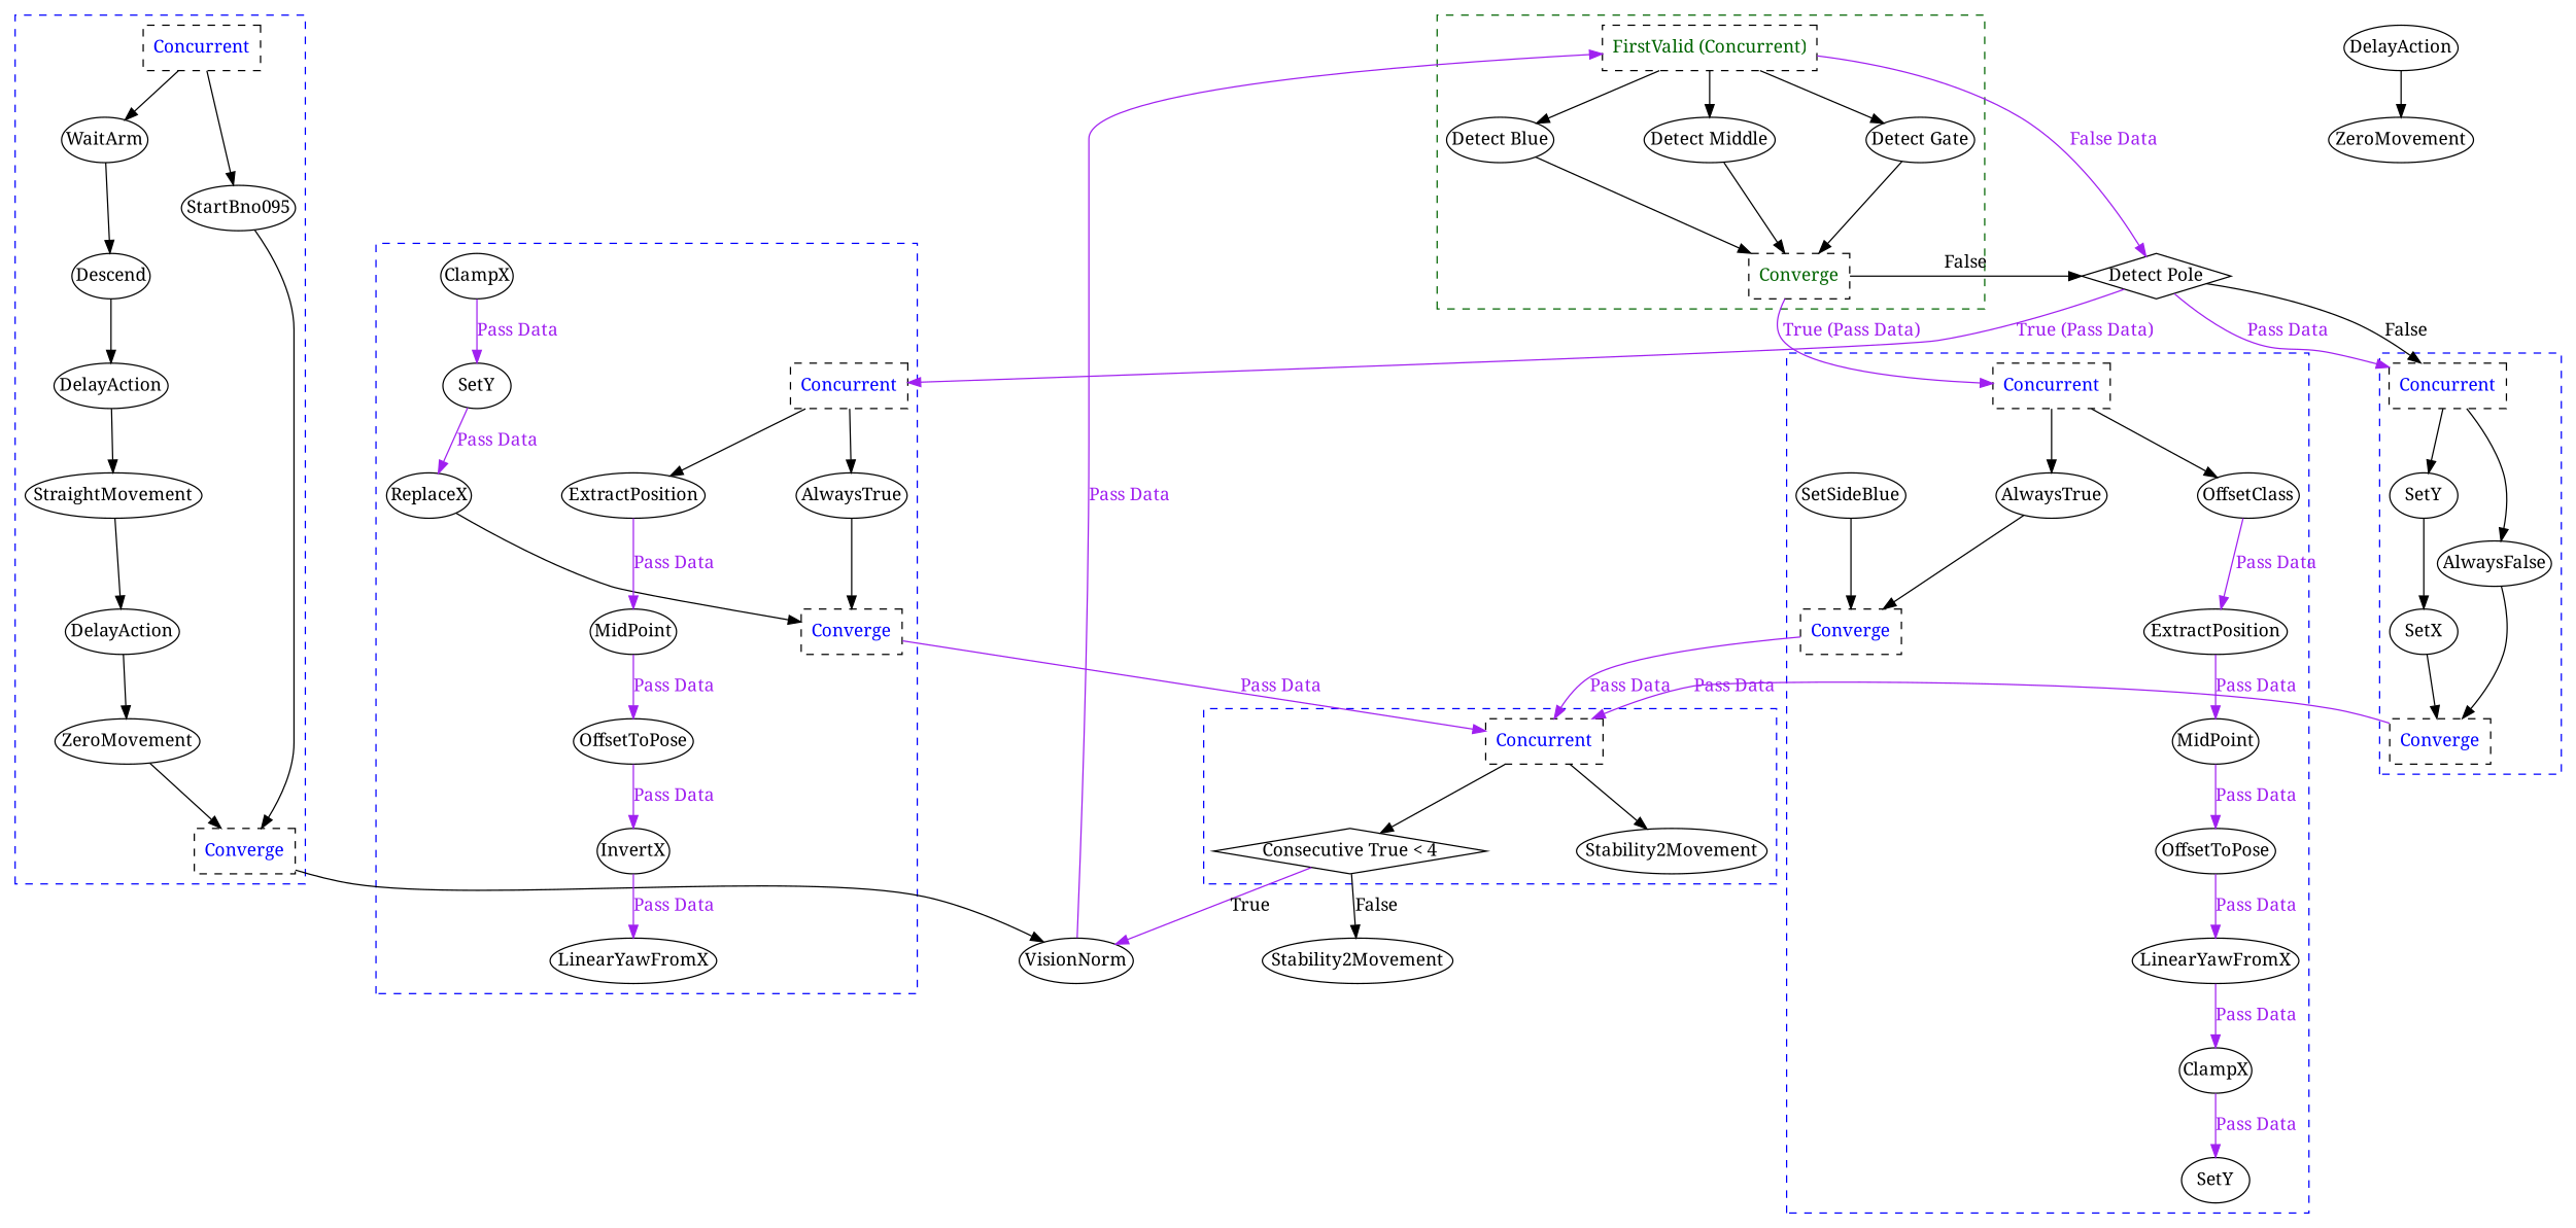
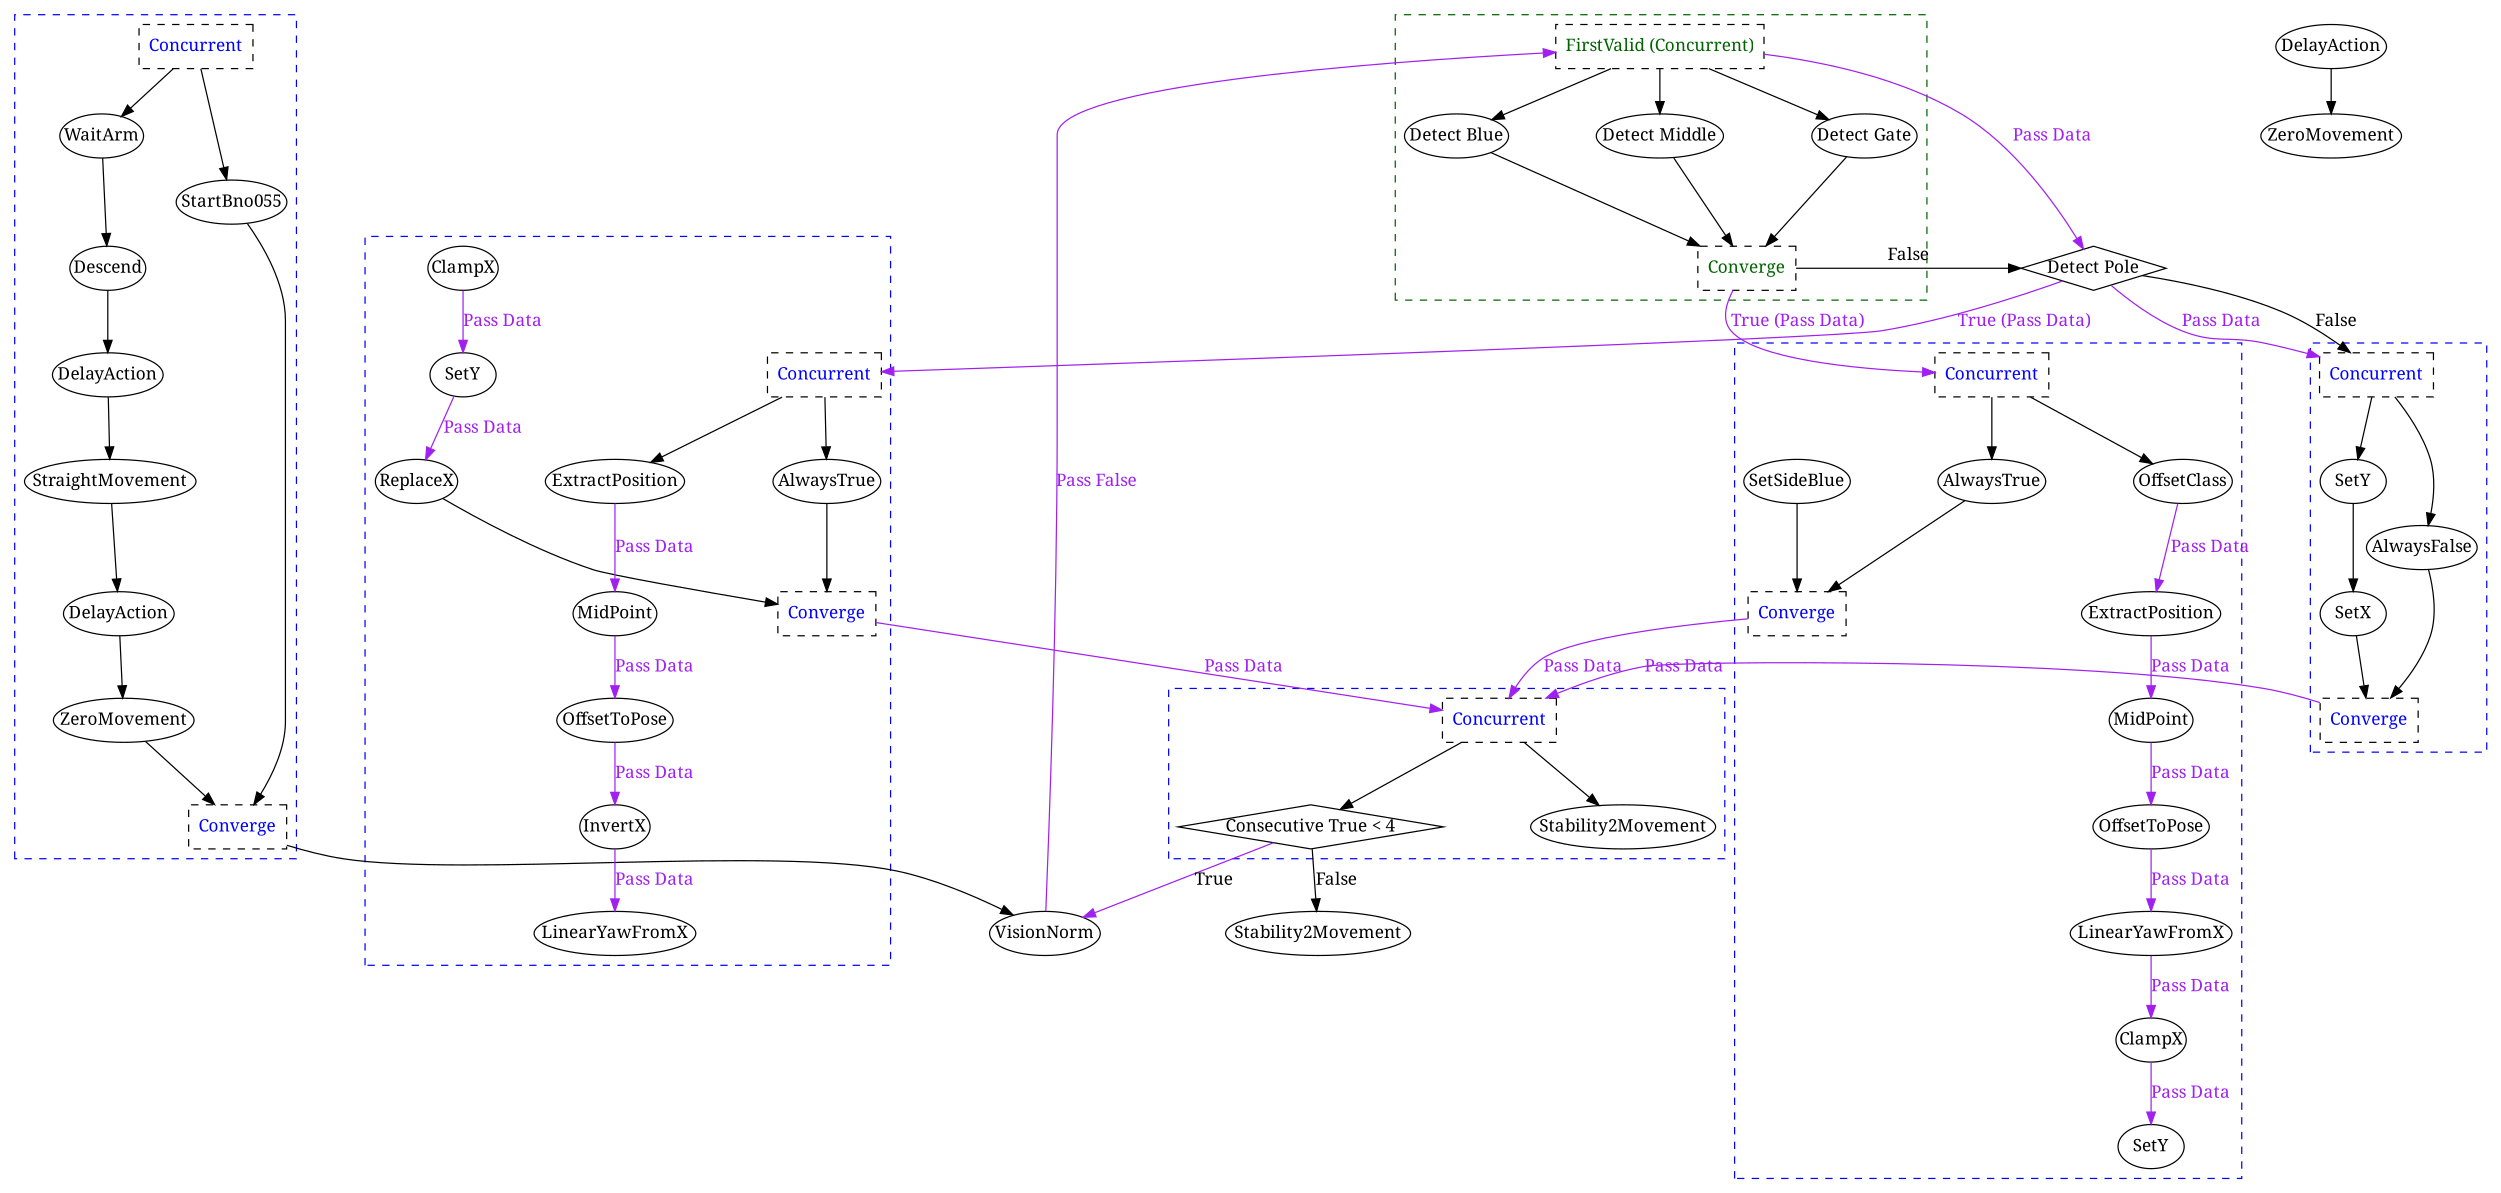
  digraph {
    fontname="Noto Serif"
    nodesep=1.0
    splines=true
    node [fontname="Noto Serif" margin=0]
    edge [fontname="Noto Serif"]
    n1 [label=Descend]
    n2 [label=DelayAction]
    n3 [label=StraightMovement]
    n4 [label=DelayAction]
    n5 [label=ZeroMovement]
    n6 [fontcolor=blue label=Converge shape=box style=dashed margin=""]
    n7 [label=WaitArm]
    n8 [fontcolor=blue label=Concurrent shape=box style=dashed margin=""]
-   n9 [label=StartBno095]
+   n9 [label=StartBno055]
    n10 [label=SetSideBlue]
    n11 [fontcolor=blue label=Converge shape=box style=dashed margin=""]
    n12 [label=SetY]
    n13 [label=ClampX]
    n14 [label=LinearYawFromX]
    n15 [label=OffsetToPose]
    n16 [label=MidPoint]
    n17 [label=ExtractPosition]
    n18 [label=OffsetClass]
    n19 [fontcolor=blue label=Concurrent shape=box style=dashed margin=""]
    n20 [label=AlwaysTrue]
    n21 [label=SetY]
    n22 [label=ReplaceX]
    n23 [fontcolor=blue label=Converge shape=box style=dashed margin=""]
    n24 [label=ClampX]
    n25 [label=LinearYawFromX]
    n26 [label=InvertX]
    n27 [label=OffsetToPose]
    n28 [label=MidPoint]
    n29 [label=ExtractPosition]
    n30 [fontcolor=blue label=Concurrent shape=box style=dashed margin=""]
    n31 [label=AlwaysTrue]
    n32 [label=SetY]
    n33 [label=SetX]
    n34 [fontcolor=blue label=Converge shape=box style=dashed margin=""]
    n35 [fontcolor=blue label=Concurrent shape=box style=dashed margin=""]
    n36 [label=AlwaysFalse]
    n37 [fontcolor=darkgreen label=Converge shape=box style=dashed margin=""]
    n38 [fontcolor=darkgreen label="FirstValid (Concurrent)" shape=box style=dashed margin=""]
    n39 [label="Detect Blue"]
    n40 [label="Detect Middle"]
    n41 [label="Detect Gate"]
    n42 [label="Consecutive True < 4" shape=diamond]
    n43 [fontcolor=blue label=Concurrent shape=box style=dashed margin=""]
    n44 [label=Stability2Movement]
    n45 [label=VisionNorm]
    n46 [label="Detect Pole" shape=diamond]
    n47 [label=Stability2Movement]
    n48 [label=DelayAction]
    n49 [label=ZeroMovement]
    subgraph cluster_1 {
      color=blue
      style=dashed
      n1
      n2
      n3
      n4
      n5
      n6
      n7
      n8
      n9
    }
    subgraph cluster_2 {
      color=blue
      style=dashed
      n10
      n11
      n12
      n13
      n14
      n15
      n16
      n17
      n18
      n19
      n20
    }
    subgraph cluster_3 {
      color=blue
      style=dashed
      n21
      n22
      n23
      n24
      n25
      n26
      n27
      n28
      n29
      n30
      n31
    }
    subgraph cluster_4 {
      color=blue
      style=dashed
      n32
      n33
      n34
      n35
      n36
    }
    subgraph cluster_5 {
      color=darkgreen
      style=dashed
      n37
      n38
      n39
      n40
      n41
    }
    subgraph cluster_6 {
      color=blue
      style=dashed
      n42
      n43
      n44
    }
    n1 -> n2
    n2 -> n3
    n3 -> n4
    n4 -> n5
    n5 -> n6
    n6 -> n45
    n7 -> n1
    n8 -> n7
    n8 -> n9
    n9 -> n6
    n10 -> n11
    n11 -> n43 [color=purple fontcolor=purple label="Pass Data"]
    n13 -> n12 [color=purple fontcolor=purple label="Pass Data"]
    n14 -> n13 [color=purple fontcolor=purple label="Pass Data"]
    n15 -> n14 [color=purple fontcolor=purple label="Pass Data"]
    n16 -> n15 [color=purple fontcolor=purple label="Pass Data"]
    n17 -> n16 [color=purple fontcolor=purple label="Pass Data"]
    n18 -> n17 [color=purple fontcolor=purple label="Pass Data"]
    n19 -> n18
    n19 -> n20
    n20 -> n11
    n21 -> n22 [color=purple fontcolor=purple label="Pass Data"]
    n22 -> n23
    n23 -> n43 [color=purple fontcolor=purple label="Pass Data"]
    n24 -> n21 [color=purple fontcolor=purple label="Pass Data"]
    n26 -> n25 [color=purple fontcolor=purple label="Pass Data"]
    n27 -> n26 [color=purple fontcolor=purple label="Pass Data"]
    n28 -> n27 [color=purple fontcolor=purple label="Pass Data"]
    n29 -> n28 [color=purple fontcolor=purple label="Pass Data"]
    n30 -> n29
    n30 -> n31
    n31 -> n23
    n32 -> n33
    n33 -> n34
    n34 -> n43 [color=purple fontcolor=purple label="Pass Data"]
    n35 -> n32
    n35 -> n36
    n36 -> n34
    n37 -> n19 [color=purple fontcolor=purple label="True (Pass Data)"]
    n37 -> n46 [label=False]
    n38 -> n39
    n38 -> n40
    n38 -> n41
-   n38 -> n46 [color=purple fontcolor=purple label="False Data"]
+   n38 -> n46 [color=purple fontcolor=purple label="Pass Data"]
    n39 -> n37
    n40 -> n37
    n41 -> n37
    n42 -> n45 [color=purple label=True]
    n42 -> n47 [label=False]
    n43 -> n42
    n43 -> n44
-   n45 -> n38 [color=purple fontcolor=purple label="Pass Data"]
+   n45 -> n38 [color=purple fontcolor=purple label="Pass False"]
    n46 -> n30 [color=purple fontcolor=purple label="True (Pass Data)"]
    n46 -> n35 [label=False]
    n46 -> n35 [color=purple fontcolor=purple label="Pass Data"]
    n48 -> n49
  }
